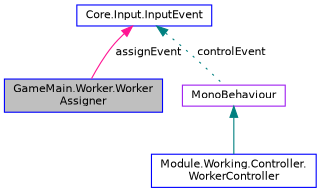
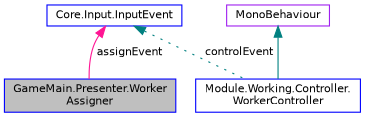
  digraph {
    node [color=blue fillcolor=white fontname=Helvetica fontsize=10 shape=record style=filled]
    edge [color=teal dir=back fontname=Helvetica fontsize=10 labelfontname=Helvetica labelfontsize=10 style=solid]
-   n1 [fillcolor=grey75 fontcolor=black height=0.2 label="GameMain.Worker.Worker\lAssigner" width=0.4]
+   n1 [fillcolor=grey75 fontcolor=black height=0.2 label="GameMain.Presenter.Worker\lAssigner" width=0.4]
    n2 [height=0.2 label="Core.Input.InputEvent" width=0.4]
    n3 [height=0.2 label="Module.Working.Controller.\lWorkerController" width=0.4]
    n4 [color=purple height=0.2 label=MonoBehaviour width=0.4]
    n2 -> n1 [color=deeppink label=" assignEvent"]
-   n2 -> n4 [label=" controlEvent" style=dotted]
+   n2 -> n3 [label=" controlEvent" style=dotted]
    n4 -> n3
  }
